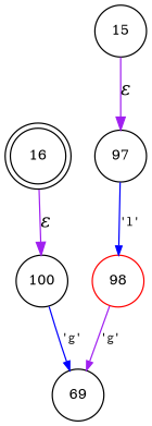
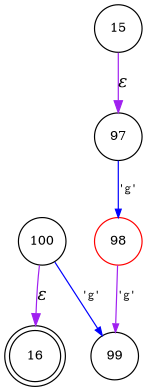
  digraph {
    rankdir=TB
    node [color=black fixedsize=true fontsize=11 shape=circle peripheries=1]
    edge [arrowhead=normal arrowsize=.7 color=purple fontname=Courier fontsize=11]
    n1 [label=16 shape=doublecircle width=.6 peripheries=""]
    n2 [label=97 width=.55]
    n3 [color=red label=98 width=.55]
-   n4 [label=69 width=.55]
+   n4 [label=99 width=.55]
    n5 [label=100 width=.55]
    n6 [label=15 width=.55]
-   n2 -> n3 [color=blue label="'l'"]
+   n2 -> n3 [color=blue label="'g'"]
    n3 -> n4 [label="'g'"]
-   n1 -> n5 [fontname="Times-Italic" label="&epsilon;" arrowhead="" arrowsize="" fontsize=""]
+   n5 -> n1 [fontname="Times-Italic" label="&epsilon;" arrowhead="" arrowsize="" fontsize=""]
    n5 -> n4 [color=blue label="'g'"]
    n6 -> n2 [fontname="Times-Italic" label="&epsilon;" arrowhead="" arrowsize="" fontsize=""]
  }
